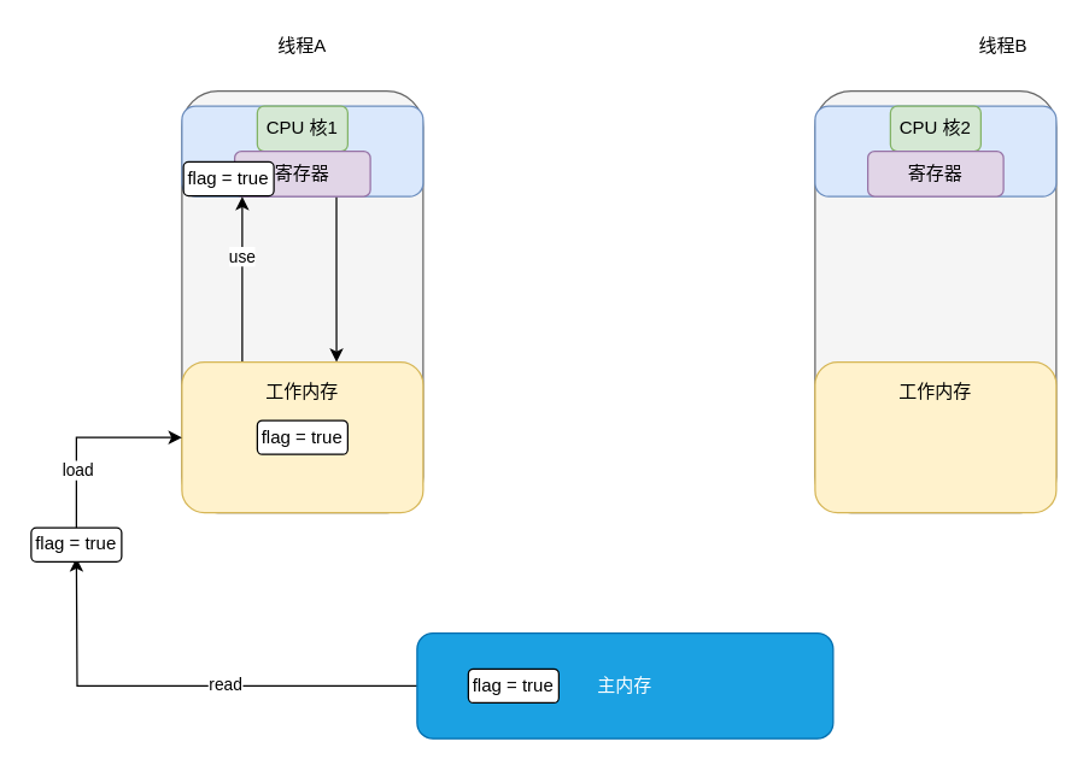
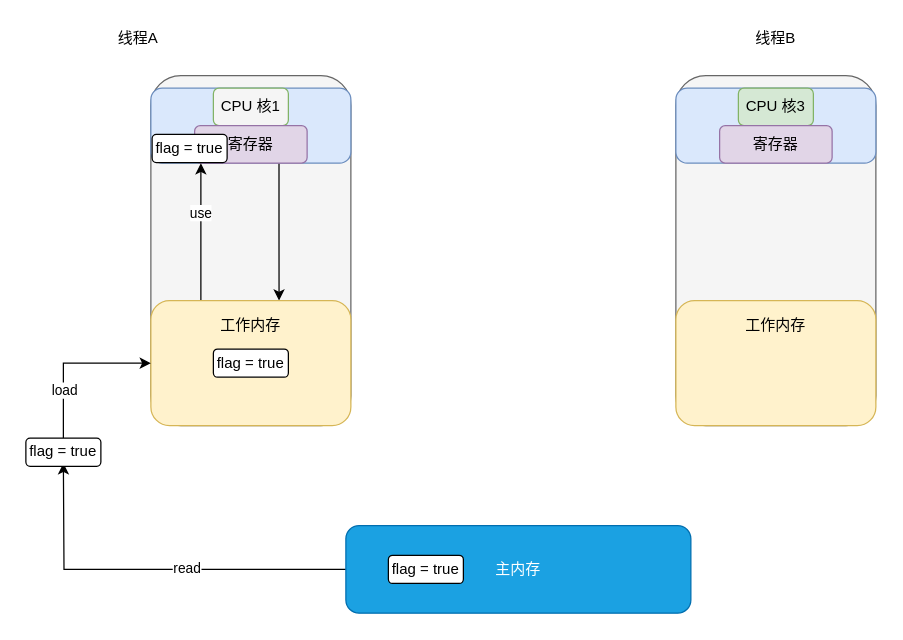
  <mxCell id="0" />
  <mxCell id="1" parent="0" />
  <mxCell id="2" value="" style="rounded=1;whiteSpace=wrap;html=1;fillColor=#f5f5f5;strokeColor=#666666;fontColor=#333333;" parent="1" vertex="1"><mxGeometry x="120" y="60" width="160" height="280" as="geometry" /></mxCell>
  <mxCell id="3" value="" style="rounded=1;whiteSpace=wrap;html=1;fillColor=#f5f5f5;fontColor=#333333;strokeColor=#666666;" parent="1" vertex="1"><mxGeometry x="540" y="60" width="160" height="280" as="geometry" /></mxCell>
- <mxCell id="4" value="线程A" style="text;html=1;strokeColor=none;fillColor=none;align=center;verticalAlign=middle;whiteSpace=wrap;rounded=0;" parent="1" vertex="1"><mxGeometry x="180" y="20" width="40" height="20" as="geometry" /></mxCell>
- <mxCell id="5" value="线程B" style="text;html=1;strokeColor=none;fillColor=none;align=center;verticalAlign=middle;whiteSpace=wrap;rounded=0;" parent="1" vertex="1"><mxGeometry x="645" y="20" width="40" height="20" as="geometry" /></mxCell>
+ <mxCell id="4" value="线程A" style="text;html=1;strokeColor=none;fillColor=none;align=center;verticalAlign=middle;whiteSpace=wrap;rounded=0;" parent="1" vertex="1"><mxGeometry x="90" y="20" width="40" height="20" as="geometry" /></mxCell>
+ <mxCell id="5" value="线程B" style="text;html=1;strokeColor=none;fillColor=none;align=center;verticalAlign=middle;whiteSpace=wrap;rounded=0;" parent="1" vertex="1"><mxGeometry x="600" y="20" width="40" height="20" as="geometry" /></mxCell>
  <mxCell id="6" value="" style="rounded=1;whiteSpace=wrap;html=1;fillColor=#dae8fc;strokeColor=#6c8ebf;" parent="1" vertex="1"><mxGeometry x="120" y="70" width="160" height="60" as="geometry" /></mxCell>
- <mxCell id="7" value="CPU 核1" style="rounded=1;whiteSpace=wrap;html=1;fillColor=#d5e8d4;strokeColor=#82b366;" parent="1" vertex="1"><mxGeometry x="170" y="70" width="60" height="30" as="geometry" /></mxCell>
+ <mxCell id="7" value="CPU 核1" style="rounded=1;whiteSpace=wrap;html=1;fillColor=#f5f5f5;strokeColor=#82b366;" parent="1" vertex="1"><mxGeometry x="170" y="70" width="60" height="30" as="geometry" /></mxCell>
  <mxCell id="8" style="edgeStyle=orthogonalEdgeStyle;rounded=0;orthogonalLoop=1;jettySize=auto;html=1;exitX=0.75;exitY=1;exitDx=0;exitDy=0;entryX=0.641;entryY=0;entryDx=0;entryDy=0;entryPerimeter=0;" edge="1" parent="1" source="9" target="12"><mxGeometry relative="1" as="geometry" /></mxCell>
  <mxCell id="9" value="寄存器" style="rounded=1;whiteSpace=wrap;html=1;fillColor=#e1d5e7;strokeColor=#9673a6;" parent="1" vertex="1"><mxGeometry x="155" y="100" width="90" height="30" as="geometry" /></mxCell>
  <mxCell id="10" style="edgeStyle=orthogonalEdgeStyle;rounded=0;orthogonalLoop=1;jettySize=auto;html=1;exitX=0.25;exitY=0;exitDx=0;exitDy=0;" edge="1" parent="1" source="12" target="6"><mxGeometry relative="1" as="geometry"><Array as="points"><mxPoint x="160" y="160" /><mxPoint x="160" y="160" /></Array></mxGeometry></mxCell>
  <mxCell id="11" value="use" style="edgeLabel;html=1;align=center;verticalAlign=middle;resizable=0;points=[];" vertex="1" connectable="0" parent="10"><mxGeometry x="0.294" y="1" relative="1" as="geometry"><mxPoint as="offset" /></mxGeometry></mxCell>
  <mxCell id="12" value="" style="rounded=1;whiteSpace=wrap;html=1;fillColor=#fff2cc;strokeColor=#d6b656;" parent="1" vertex="1"><mxGeometry x="120" y="240" width="160" height="100" as="geometry" /></mxCell>
  <mxCell id="13" value="工作内存" style="text;html=1;strokeColor=none;fillColor=none;align=center;verticalAlign=middle;whiteSpace=wrap;rounded=0;" parent="1" vertex="1"><mxGeometry x="170" y="250" width="60" height="20" as="geometry" /></mxCell>
  <mxCell id="14" value="" style="rounded=1;whiteSpace=wrap;html=1;fillColor=#dae8fc;strokeColor=#6c8ebf;" vertex="1" parent="1"><mxGeometry x="540" y="70" width="160" height="60" as="geometry" /></mxCell>
- <mxCell id="15" value="CPU 核2" style="rounded=1;whiteSpace=wrap;html=1;fillColor=#d5e8d4;strokeColor=#82b366;" vertex="1" parent="1"><mxGeometry x="590" y="70" width="60" height="30" as="geometry" /></mxCell>
+ <mxCell id="15" value="CPU 核3" style="rounded=1;whiteSpace=wrap;html=1;fillColor=#d5e8d4;strokeColor=#82b366;" vertex="1" parent="1"><mxGeometry x="590" y="70" width="60" height="30" as="geometry" /></mxCell>
  <mxCell id="16" value="寄存器" style="rounded=1;whiteSpace=wrap;html=1;fillColor=#e1d5e7;strokeColor=#9673a6;" vertex="1" parent="1"><mxGeometry x="575" y="100" width="90" height="30" as="geometry" /></mxCell>
  <mxCell id="17" value="" style="rounded=1;whiteSpace=wrap;html=1;fillColor=#fff2cc;strokeColor=#d6b656;" vertex="1" parent="1"><mxGeometry x="540" y="240" width="160" height="100" as="geometry" /></mxCell>
  <mxCell id="18" value="工作内存" style="text;html=1;strokeColor=none;fillColor=none;align=center;verticalAlign=middle;whiteSpace=wrap;rounded=0;" vertex="1" parent="1"><mxGeometry x="590" y="250" width="60" height="20" as="geometry" /></mxCell>
  <mxCell id="19" style="edgeStyle=orthogonalEdgeStyle;rounded=0;orthogonalLoop=1;jettySize=auto;html=1;exitX=0;exitY=0.5;exitDx=0;exitDy=0;" edge="1" parent="1" source="21"><mxGeometry relative="1" as="geometry"><mxPoint x="50" y="370" as="targetPoint" /></mxGeometry></mxCell>
  <mxCell id="20" value="read" style="edgeLabel;html=1;align=center;verticalAlign=middle;resizable=0;points=[];" vertex="1" connectable="0" parent="19"><mxGeometry x="-0.175" y="-2" relative="1" as="geometry"><mxPoint as="offset" /></mxGeometry></mxCell>
  <mxCell id="21" value="主内存" style="rounded=1;whiteSpace=wrap;html=1;fillColor=#1ba1e2;fontColor=#ffffff;strokeColor=#006EAF;" vertex="1" parent="1"><mxGeometry x="276" y="420" width="276" height="70" as="geometry" /></mxCell>
  <mxCell id="22" value="flag = true" style="rounded=1;whiteSpace=wrap;html=1;" vertex="1" parent="1"><mxGeometry x="310" y="443.75" width="60" height="22.5" as="geometry" /></mxCell>
  <mxCell id="23" style="edgeStyle=orthogonalEdgeStyle;rounded=0;orthogonalLoop=1;jettySize=auto;html=1;exitX=0.5;exitY=0;exitDx=0;exitDy=0;entryX=0;entryY=0.5;entryDx=0;entryDy=0;" edge="1" parent="1" source="25" target="12"><mxGeometry relative="1" as="geometry" /></mxCell>
  <mxCell id="24" value="load" style="edgeLabel;html=1;align=center;verticalAlign=middle;resizable=0;points=[];" vertex="1" connectable="0" parent="23"><mxGeometry x="-0.4" relative="1" as="geometry"><mxPoint as="offset" /></mxGeometry></mxCell>
  <mxCell id="25" value="flag = true" style="rounded=1;whiteSpace=wrap;html=1;" vertex="1" parent="1"><mxGeometry x="20" y="350" width="60" height="22.5" as="geometry" /></mxCell>
  <mxCell id="26" value="flag = true" style="rounded=1;whiteSpace=wrap;html=1;" vertex="1" parent="1"><mxGeometry x="170" y="278.75" width="60" height="22.5" as="geometry" /></mxCell>
  <mxCell id="27" value="flag = true" style="rounded=1;whiteSpace=wrap;html=1;" vertex="1" parent="1"><mxGeometry x="121" y="107" width="60" height="22.5" as="geometry" /></mxCell>
